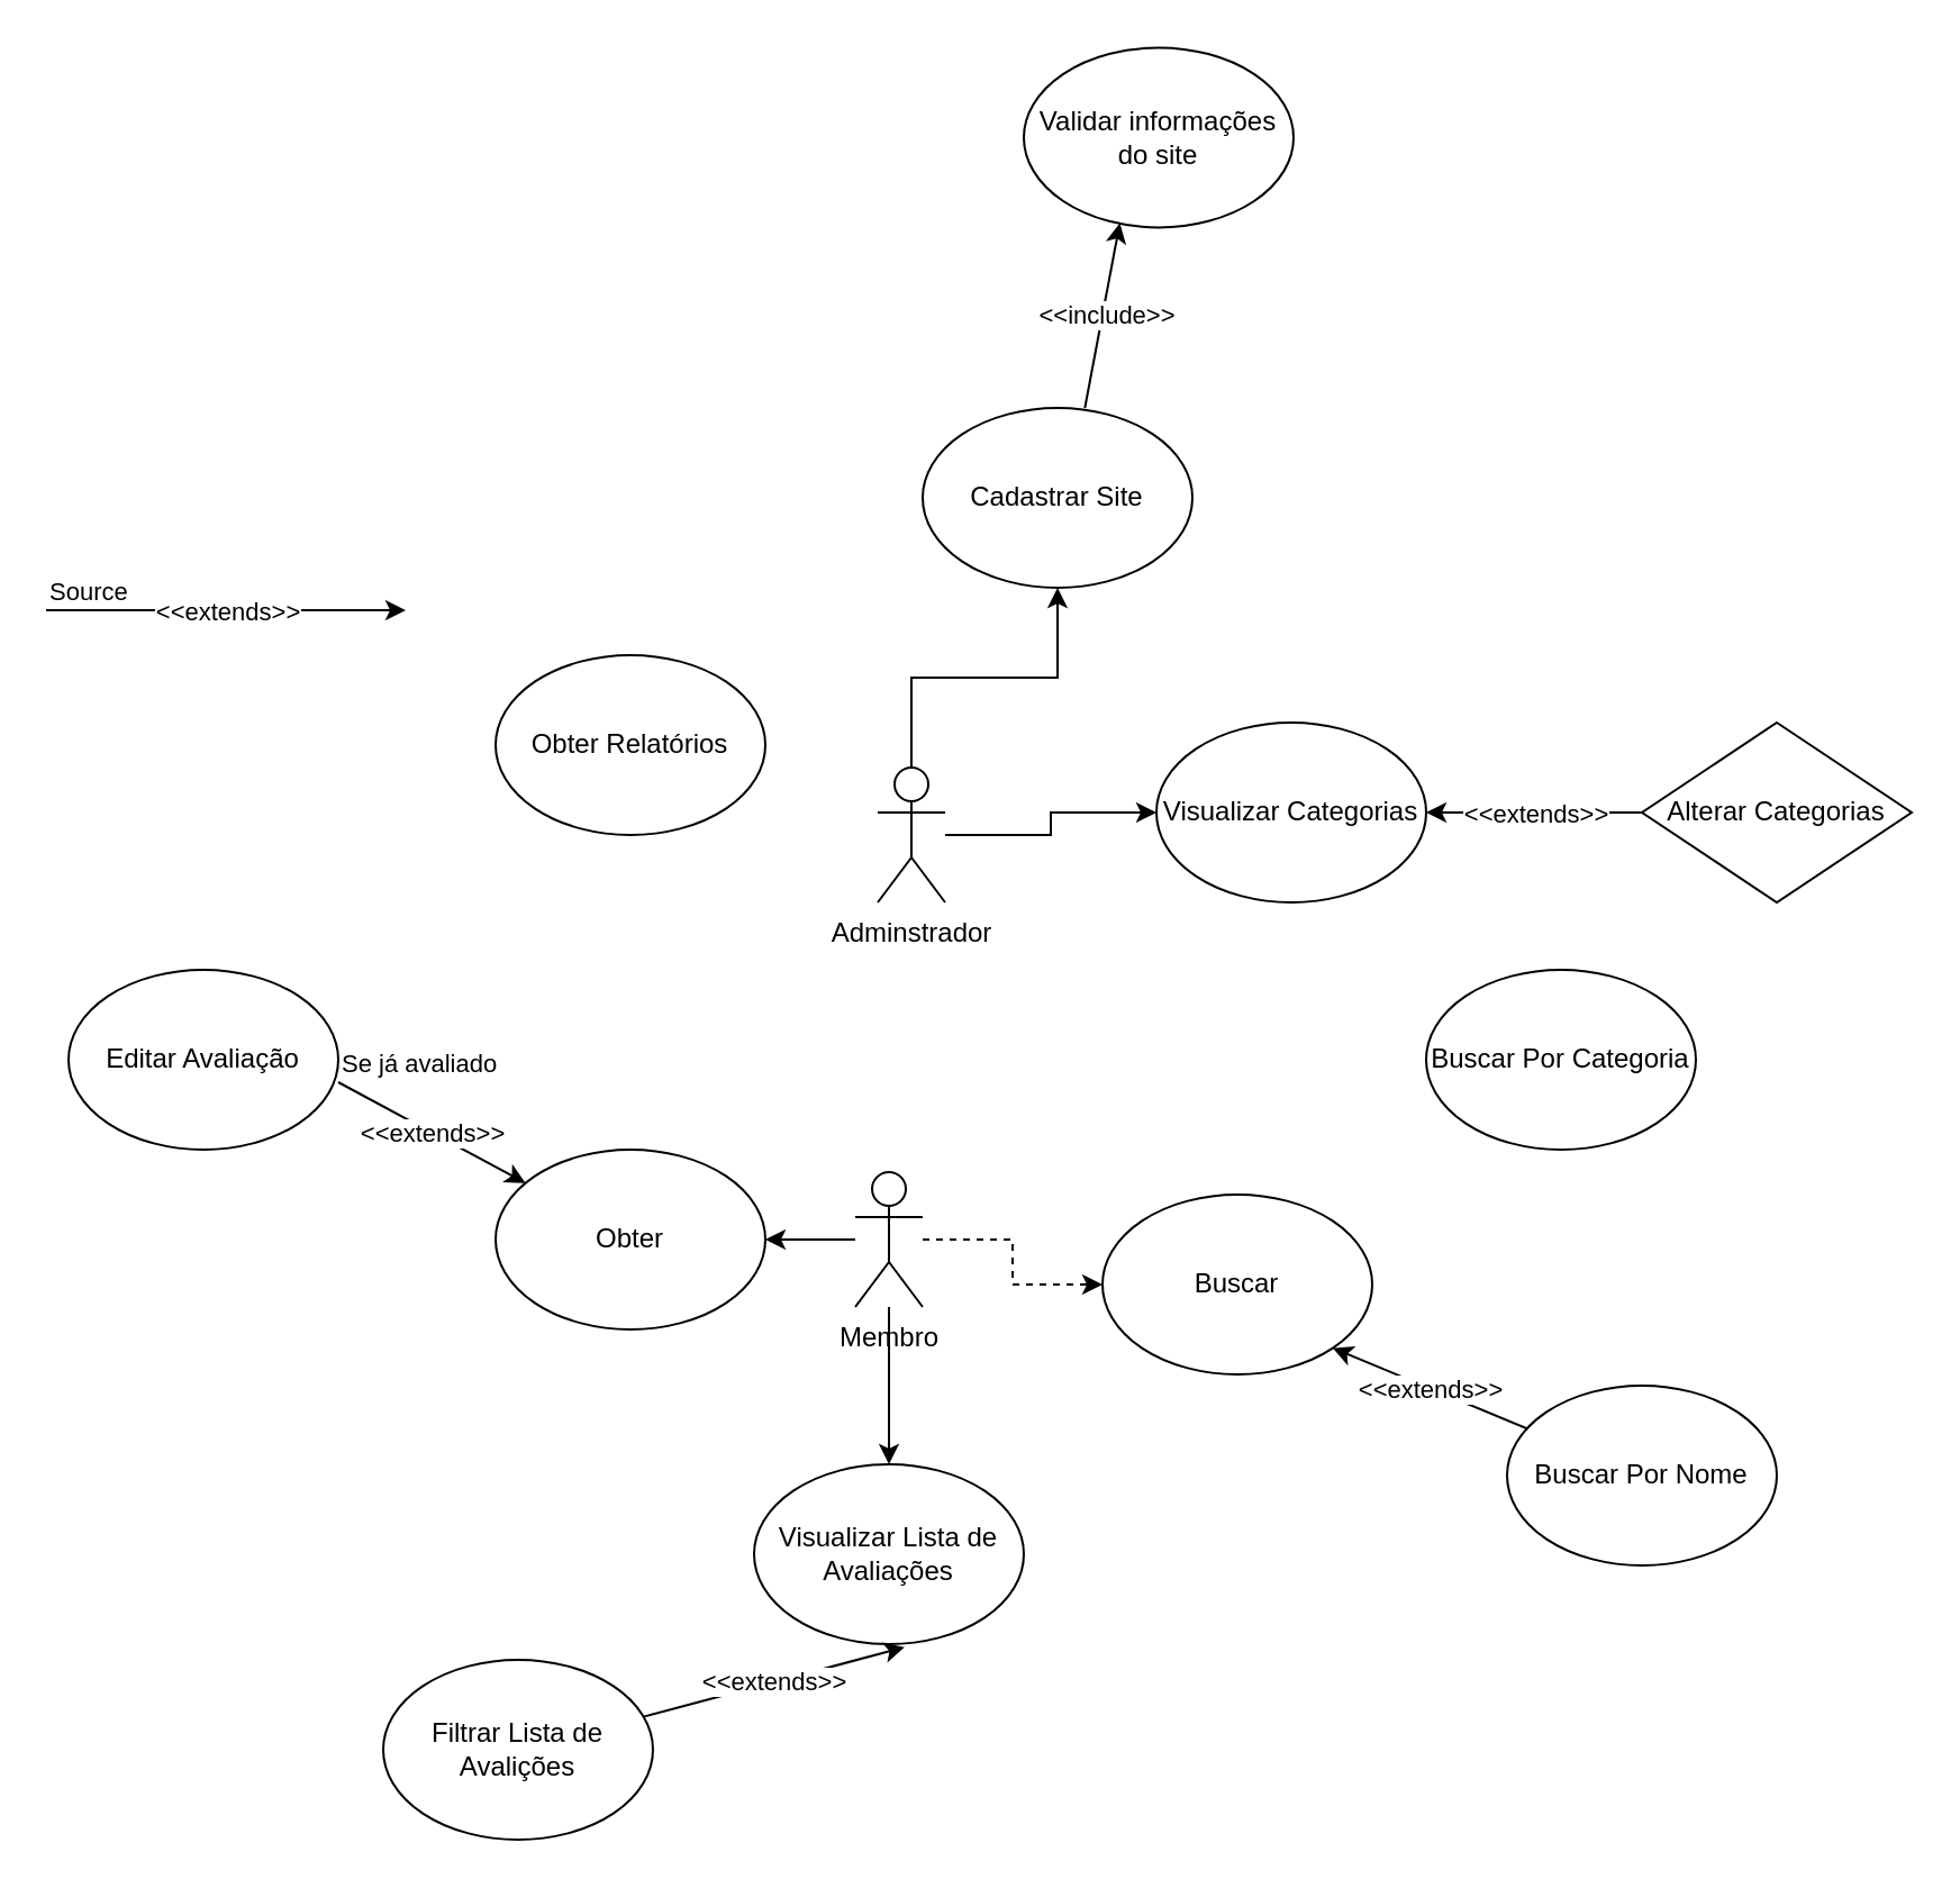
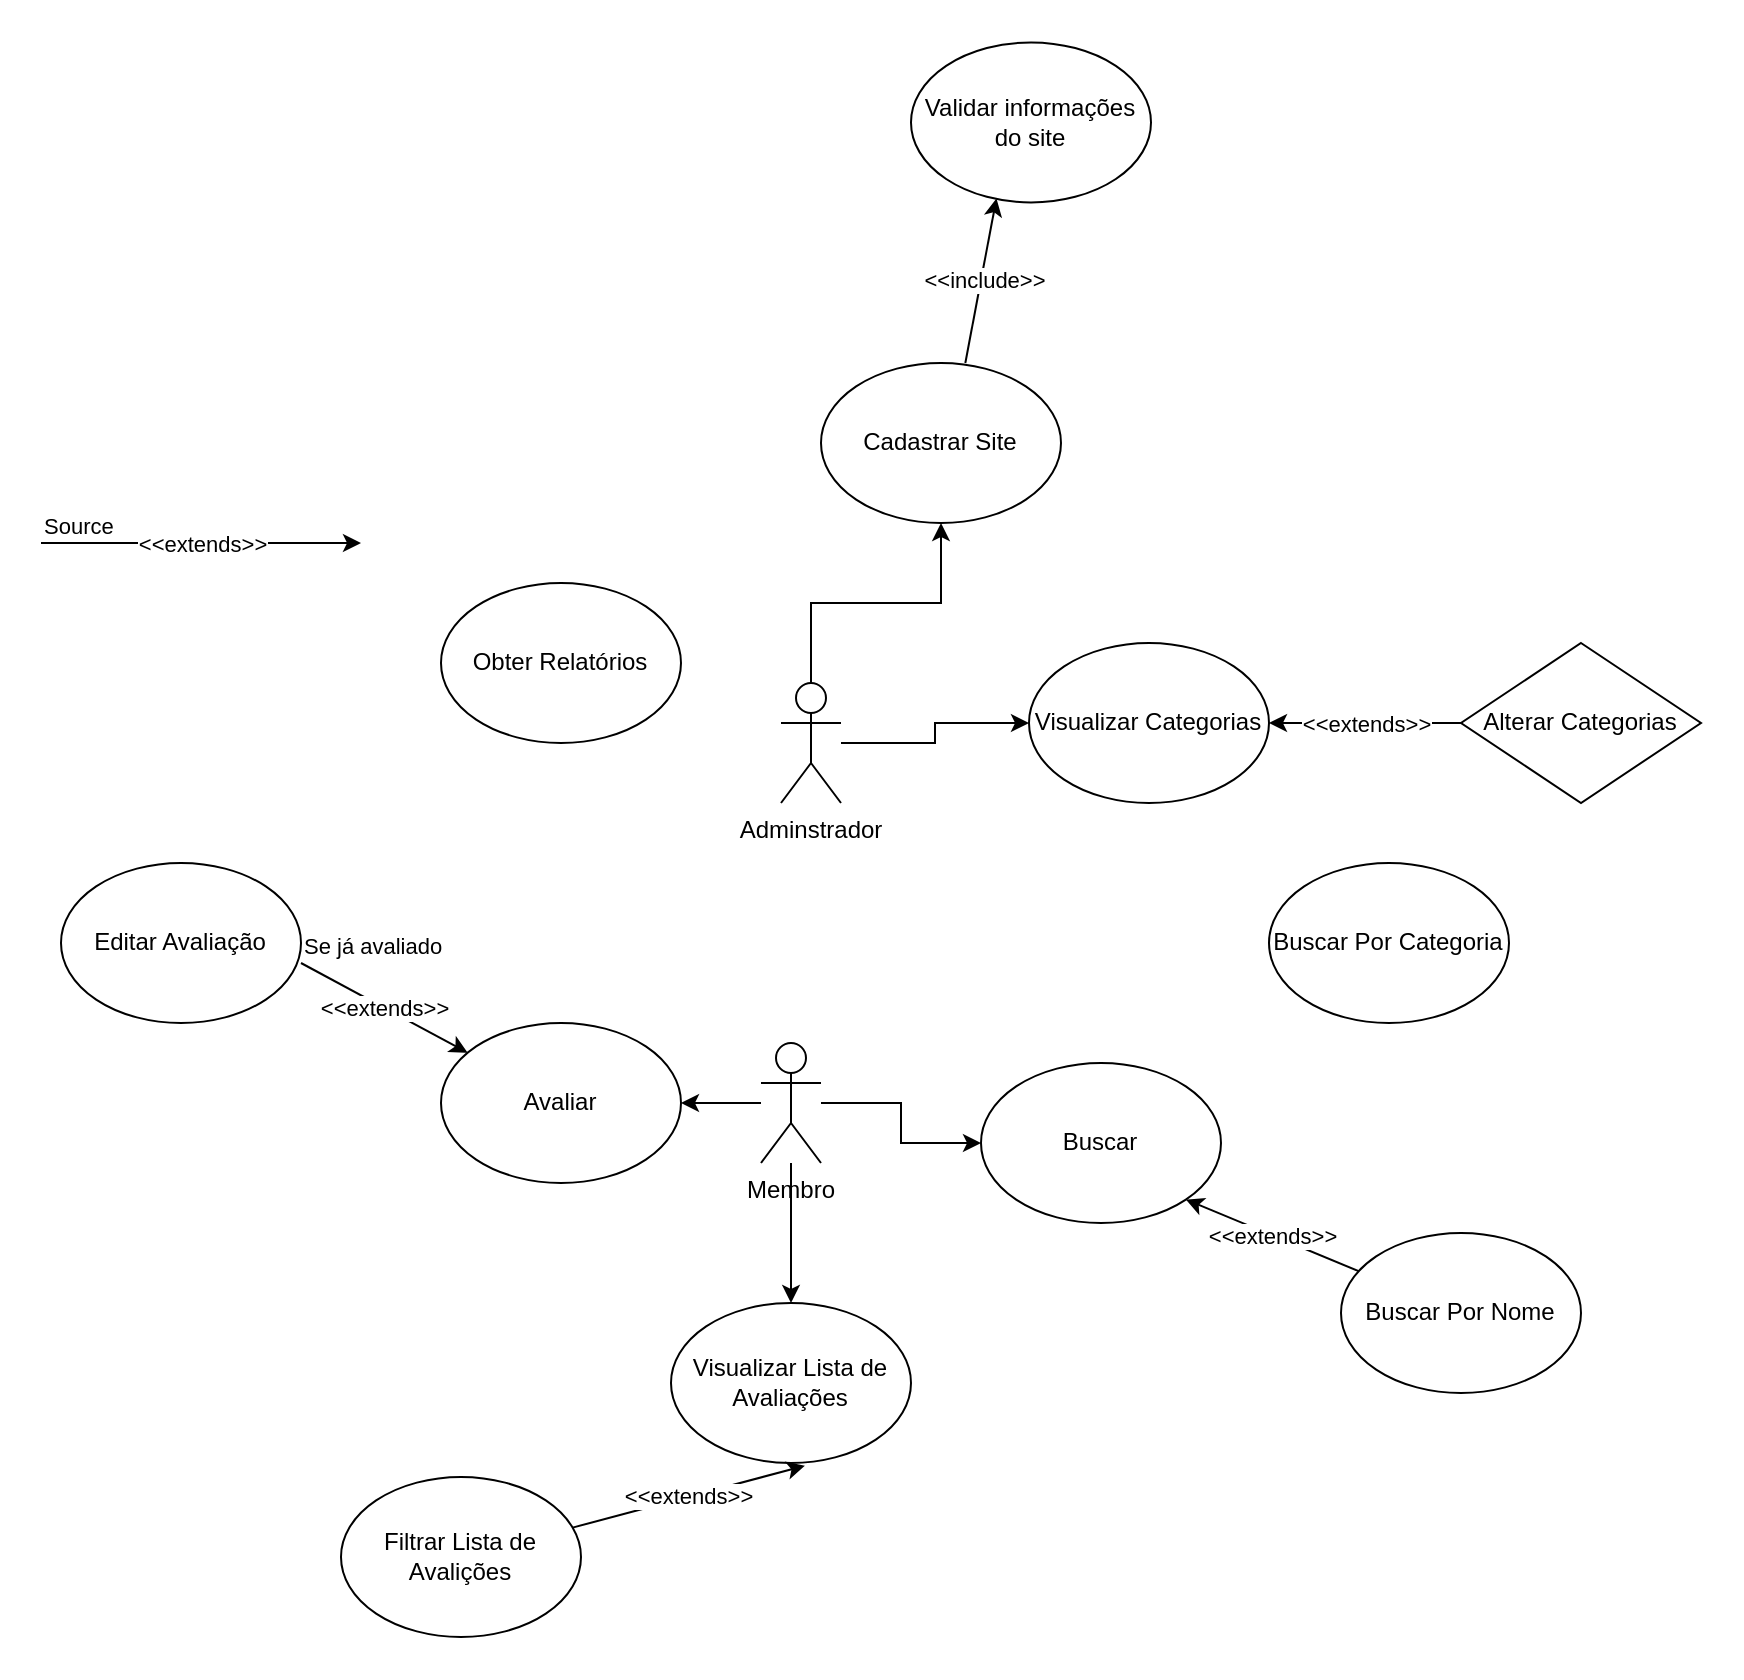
  <mxCell id="0" />
  <mxCell id="1" parent="0" />
  <mxCell id="2" style="edgeStyle=orthogonalEdgeStyle;rounded=0;orthogonalLoop=1;jettySize=auto;html=1;" edge="1" parent="1" source="4" target="18"><mxGeometry relative="1" as="geometry" /></mxCell>
  <mxCell id="3" style="edgeStyle=orthogonalEdgeStyle;rounded=0;orthogonalLoop=1;jettySize=auto;html=1;entryX=0;entryY=0.5;entryDx=0;entryDy=0;" edge="1" parent="1" source="4" target="16"><mxGeometry relative="1" as="geometry" /></mxCell>
  <mxCell id="4" value="Adminstrador&lt;br&gt;" style="shape=umlActor;verticalLabelPosition=bottom;verticalAlign=top;html=1;outlineConnect=0;" vertex="1" parent="1"><mxGeometry x="390" y="341" width="30" height="60" as="geometry" /></mxCell>
  <mxCell id="5" style="edgeStyle=orthogonalEdgeStyle;rounded=0;orthogonalLoop=1;jettySize=auto;html=1;" edge="1" parent="1" source="8" target="11"><mxGeometry relative="1" as="geometry" /></mxCell>
  <mxCell id="6" style="edgeStyle=orthogonalEdgeStyle;rounded=0;orthogonalLoop=1;jettySize=auto;html=1;" edge="1" parent="1" source="8" target="14"><mxGeometry relative="1" as="geometry" /></mxCell>
- <mxCell id="7" style="edgeStyle=orthogonalEdgeStyle;rounded=0;orthogonalLoop=1;jettySize=auto;html=1;entryX=0;entryY=0.5;entryDx=0;entryDy=0;dashed=1;" edge="1" parent="1" source="8" target="9"><mxGeometry relative="1" as="geometry" /></mxCell>
+ <mxCell id="7" style="edgeStyle=orthogonalEdgeStyle;rounded=0;orthogonalLoop=1;jettySize=auto;html=1;entryX=0;entryY=0.5;entryDx=0;entryDy=0;" edge="1" parent="1" source="8" target="9"><mxGeometry relative="1" as="geometry" /></mxCell>
  <mxCell id="8" value="Membro" style="shape=umlActor;verticalLabelPosition=bottom;verticalAlign=top;html=1;outlineConnect=0;" vertex="1" parent="1"><mxGeometry x="380" y="521" width="30" height="60" as="geometry" /></mxCell>
  <mxCell id="9" value="Buscar" style="ellipse;whiteSpace=wrap;html=1;" vertex="1" parent="1"><mxGeometry x="490" y="531" width="120" height="80" as="geometry" /></mxCell>
  <mxCell id="10" value="Buscar Por Nome" style="ellipse;whiteSpace=wrap;html=1;" vertex="1" parent="1"><mxGeometry x="670" y="616" width="120" height="80" as="geometry" /></mxCell>
- <mxCell id="11" value="Obter" style="ellipse;whiteSpace=wrap;html=1;" vertex="1" parent="1"><mxGeometry y="511" width="120" height="80" as="geometry" x="220" /></mxCell>
+ <mxCell id="11" value="Avaliar" style="ellipse;whiteSpace=wrap;html=1;" vertex="1" parent="1"><mxGeometry y="511" width="120" height="80" as="geometry" x="220" /></mxCell>
  <mxCell id="12" value="Filtrar Lista de Avalições" style="ellipse;whiteSpace=wrap;html=1;" vertex="1" parent="1"><mxGeometry x="170" y="738" width="120" height="80" as="geometry" /></mxCell>
  <mxCell id="13" value="Editar Avaliação" style="ellipse;whiteSpace=wrap;html=1;" vertex="1" parent="1"><mxGeometry x="30" y="431" width="120" height="80" as="geometry" /></mxCell>
  <mxCell id="14" value="Visualizar Lista de Avaliações" style="ellipse;whiteSpace=wrap;html=1;" vertex="1" parent="1"><mxGeometry x="335" y="651" width="120" height="80" as="geometry" /></mxCell>
  <mxCell id="15" value="Alterar Categorias" style="rhombus;whiteSpace=wrap;html=1;" vertex="1" parent="1"><mxGeometry x="730" y="321" width="120" height="80" as="geometry" /></mxCell>
  <mxCell id="16" value="Visualizar Categorias" style="ellipse;whiteSpace=wrap;html=1;" vertex="1" parent="1"><mxGeometry x="514" y="321" width="120" height="80" as="geometry" /></mxCell>
  <mxCell id="17" value="Obter Relatórios" style="ellipse;whiteSpace=wrap;html=1;" vertex="1" parent="1"><mxGeometry y="291" width="120" height="80" as="geometry" x="220" /></mxCell>
  <mxCell id="18" value="Cadastrar Site" style="ellipse;whiteSpace=wrap;html=1;" vertex="1" parent="1"><mxGeometry x="410" y="181" width="120" height="80" as="geometry" /></mxCell>
  <mxCell id="19" value="Buscar Por Categoria" style="ellipse;whiteSpace=wrap;html=1;" vertex="1" parent="1"><mxGeometry x="634" y="431" width="120" height="80" as="geometry" /></mxCell>
  <mxCell id="20" value="" style="endArrow=classic;html=1;rounded=0;" edge="1" parent="1"><mxGeometry relative="1" as="geometry"><mxPoint x="20" y="271" as="sourcePoint" /><mxPoint x="180" y="271" as="targetPoint" /></mxGeometry></mxCell>
  <mxCell id="21" value="&amp;lt;&amp;lt;extends&amp;gt;&amp;gt;" style="edgeLabel;resizable=0;html=1;align=center;verticalAlign=middle;" connectable="0" vertex="1" parent="20"><mxGeometry relative="1" as="geometry" /></mxCell>
  <mxCell id="22" value="Source" style="edgeLabel;resizable=0;html=1;align=left;verticalAlign=bottom;" connectable="0" vertex="1" parent="20"><mxGeometry x="-1" relative="1" as="geometry" /></mxCell>
  <mxCell id="23" value="" style="endArrow=classic;html=1;rounded=0;" edge="1" parent="1" target="11"><mxGeometry relative="1" as="geometry"><mxPoint x="150" y="481" as="sourcePoint" /><mxPoint x="310" y="481" as="targetPoint" /></mxGeometry></mxCell>
  <mxCell id="24" value="&amp;lt;&amp;lt;extends&amp;gt;&amp;gt;" style="edgeLabel;resizable=0;html=1;align=center;verticalAlign=middle;" connectable="0" vertex="1" parent="23"><mxGeometry relative="1" as="geometry" /></mxCell>
  <mxCell id="25" value="Se já avaliado" style="edgeLabel;resizable=0;html=1;align=left;verticalAlign=bottom;" connectable="0" vertex="1" parent="23"><mxGeometry x="-1" relative="1" as="geometry" /></mxCell>
  <mxCell id="26" value="" style="endArrow=classic;html=1;rounded=0;entryX=0.558;entryY=1.017;entryDx=0;entryDy=0;entryPerimeter=0;" edge="1" parent="1" source="12" target="14"><mxGeometry relative="1" as="geometry"><mxPoint x="260" y="801" as="sourcePoint" /><mxPoint x="420" y="801" as="targetPoint" /></mxGeometry></mxCell>
  <mxCell id="27" value="&amp;lt;&amp;lt;extends&amp;gt;&amp;gt;" style="edgeLabel;resizable=0;html=1;align=center;verticalAlign=middle;" connectable="0" vertex="1" parent="26"><mxGeometry relative="1" as="geometry" /></mxCell>
  <mxCell id="28" value="" style="endArrow=classic;html=1;rounded=0;entryX=1;entryY=1;entryDx=0;entryDy=0;" edge="1" parent="1" source="10" target="9"><mxGeometry relative="1" as="geometry"><mxPoint x="680" y="541" as="sourcePoint" /><mxPoint x="840" y="541" as="targetPoint" /></mxGeometry></mxCell>
  <mxCell id="29" value="&amp;lt;&amp;lt;extends&amp;gt;&amp;gt;" style="edgeLabel;resizable=0;html=1;align=center;verticalAlign=middle;" connectable="0" vertex="1" parent="28"><mxGeometry relative="1" as="geometry" /></mxCell>
  <mxCell id="30" value="" style="endArrow=classic;html=1;rounded=0;" edge="1" parent="1" source="15" target="16"><mxGeometry relative="1" as="geometry"><mxPoint x="620" y="291" as="sourcePoint" /><mxPoint x="780" y="291" as="targetPoint" /></mxGeometry></mxCell>
  <mxCell id="31" value="&amp;lt;&amp;lt;extends&amp;gt;&amp;gt;" style="edgeLabel;resizable=0;html=1;align=center;verticalAlign=middle;" connectable="0" vertex="1" parent="30"><mxGeometry relative="1" as="geometry" /></mxCell>
  <mxCell id="32" value="Validar informações do site" style="ellipse;whiteSpace=wrap;html=1;" vertex="1" parent="1"><mxGeometry x="455" y="20.71" width="120" height="80" as="geometry" /></mxCell>
  <mxCell id="33" value="" style="endArrow=classic;html=1;rounded=0;entryX=0.356;entryY=0.975;entryDx=0;entryDy=0;entryPerimeter=0;" edge="1" parent="1" target="32"><mxGeometry relative="1" as="geometry"><mxPoint x="482.162" y="180.996" as="sourcePoint" /><mxPoint x="479" y="120.71" as="targetPoint" /></mxGeometry></mxCell>
  <mxCell id="34" value="&amp;lt;&amp;lt;include&amp;gt;&amp;gt;" style="edgeLabel;resizable=0;html=1;align=center;verticalAlign=middle;" connectable="0" vertex="1" parent="33"><mxGeometry relative="1" as="geometry"><mxPoint x="2" as="offset" /></mxGeometry></mxCell>
